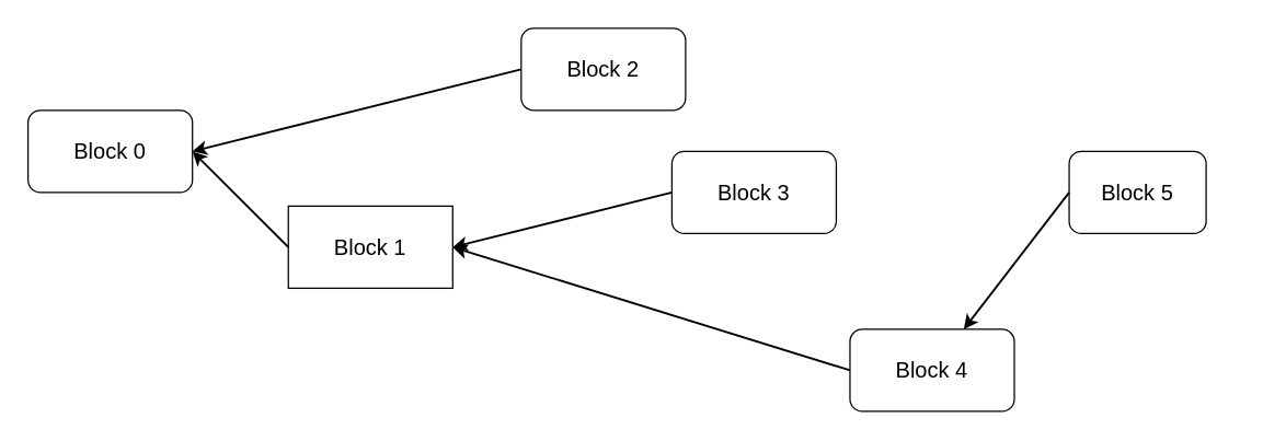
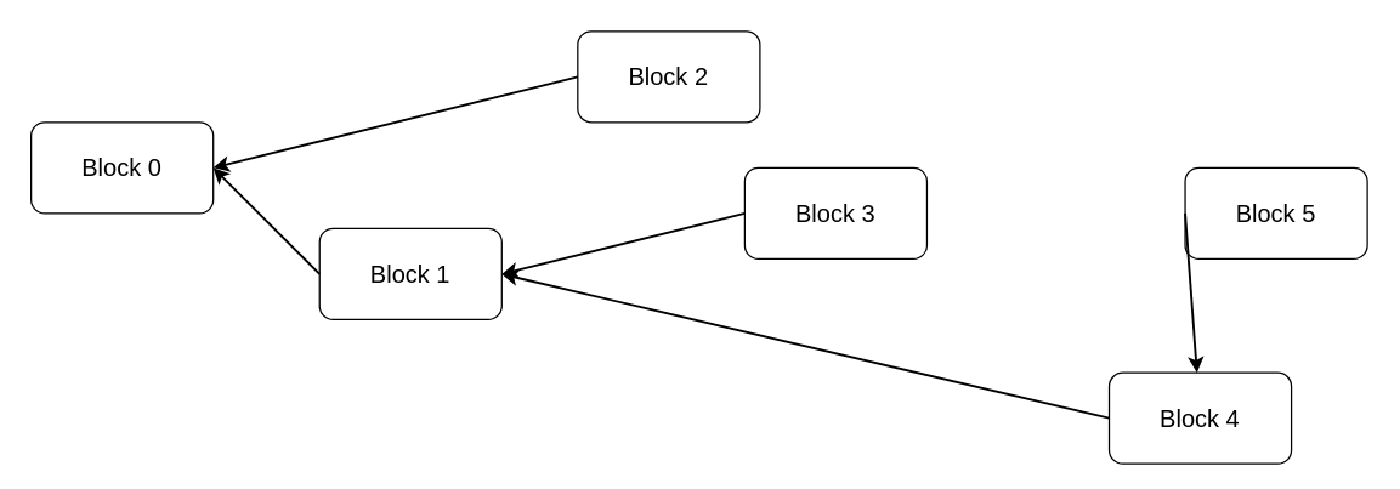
  <mxCell id="0" />
  <mxCell id="1" parent="0" />
  <mxCell id="2" value="&lt;font style=&quot;font-size: 16px;&quot;&gt;Block 0&lt;/font&gt;" style="rounded=1;whiteSpace=wrap;html=1;" vertex="1" parent="1"><mxGeometry y="80" width="120" height="60" as="geometry" x="20" /></mxCell>
- <mxCell id="3" value="&lt;span style=&quot;font-size: 16px;&quot;&gt;Block 1&lt;/span&gt;" style="whiteSpace=wrap;html=1;rounded=0;" vertex="1" parent="1"><mxGeometry x="210" y="150" width="120" height="60" as="geometry" /></mxCell>
+ <mxCell id="3" value="&lt;span style=&quot;font-size: 16px;&quot;&gt;Block 1&lt;/span&gt;" style="rounded=1;whiteSpace=wrap;html=1;" vertex="1" parent="1"><mxGeometry x="210" y="150" width="120" height="60" as="geometry" /></mxCell>
  <mxCell id="4" value="&lt;span style=&quot;font-size: 16px;&quot;&gt;Block 2&lt;/span&gt;" style="rounded=1;whiteSpace=wrap;html=1;" vertex="1" parent="1"><mxGeometry x="380" y="20" width="120" height="60" as="geometry" /></mxCell>
- <mxCell id="5" value="&lt;span style=&quot;font-size: 16px;&quot;&gt;Block 4&lt;/span&gt;" style="rounded=1;whiteSpace=wrap;html=1;" vertex="1" parent="1"><mxGeometry x="620" y="240" width="120" height="60" as="geometry" /></mxCell>
+ <mxCell id="5" value="&lt;span style=&quot;font-size: 16px;&quot;&gt;Block 4&lt;/span&gt;" style="rounded=1;whiteSpace=wrap;html=1;" vertex="1" parent="1"><mxGeometry x="730" y="245" width="120" height="60" as="geometry" /></mxCell>
  <mxCell id="6" value="&lt;span style=&quot;font-size: 16px;&quot;&gt;Block 3&lt;/span&gt;" style="rounded=1;whiteSpace=wrap;html=1;" vertex="1" parent="1"><mxGeometry x="490" y="110" width="120" height="60" as="geometry" /></mxCell>
- <mxCell id="7" value="&lt;span style=&quot;font-size: 16px;&quot;&gt;Block 5&lt;/span&gt;" style="rounded=1;whiteSpace=wrap;html=1;" vertex="1" parent="1"><mxGeometry x="780" y="110" width="100" height="60" as="geometry" /></mxCell>
+ <mxCell id="7" value="&lt;span style=&quot;font-size: 16px;&quot;&gt;Block 5&lt;/span&gt;" style="rounded=1;whiteSpace=wrap;html=1;" vertex="1" parent="1"><mxGeometry x="780" y="110" width="120" height="60" as="geometry" /></mxCell>
  <mxCell id="8" value="" style="endArrow=classic;html=1;rounded=0;fontSize=16;strokeWidth=1.5;exitX=0;exitY=0.5;exitDx=0;exitDy=0;entryX=1;entryY=0.5;entryDx=0;entryDy=0;" edge="1" parent="1" source="4" target="2"><mxGeometry width="50" height="50" relative="1" as="geometry"><mxPoint x="430" y="120" as="sourcePoint" /><mxPoint x="480" y="70" as="targetPoint" /></mxGeometry></mxCell>
  <mxCell id="9" value="" style="endArrow=classic;html=1;rounded=0;fontSize=16;strokeWidth=1.5;exitX=0;exitY=0.5;exitDx=0;exitDy=0;entryX=1;entryY=0.5;entryDx=0;entryDy=0;" edge="1" parent="1" source="3" target="2"><mxGeometry width="50" height="50" relative="1" as="geometry"><mxPoint x="340" y="60" as="sourcePoint" /><mxPoint x="150" y="120" as="targetPoint" /></mxGeometry></mxCell>
  <mxCell id="10" value="" style="endArrow=classic;html=1;rounded=0;fontSize=16;strokeWidth=1.5;exitX=0;exitY=0.5;exitDx=0;exitDy=0;entryX=1;entryY=0.5;entryDx=0;entryDy=0;" edge="1" parent="1" source="6" target="3"><mxGeometry width="50" height="50" relative="1" as="geometry"><mxPoint x="220" y="190" as="sourcePoint" /><mxPoint x="150" y="120" as="targetPoint" /></mxGeometry></mxCell>
  <mxCell id="11" value="" style="endArrow=classic;html=1;rounded=0;fontSize=16;strokeWidth=1.5;exitX=0;exitY=0.5;exitDx=0;exitDy=0;entryX=1;entryY=0.5;entryDx=0;entryDy=0;" edge="1" parent="1" source="5" target="3"><mxGeometry width="50" height="50" relative="1" as="geometry"><mxPoint x="500" y="150" as="sourcePoint" /><mxPoint x="340" y="190" as="targetPoint" /></mxGeometry></mxCell>
  <mxCell id="12" value="" style="endArrow=classic;html=1;rounded=0;fontSize=16;strokeWidth=1.5;exitX=0;exitY=0.5;exitDx=0;exitDy=0;" edge="1" parent="1" source="7" target="5"><mxGeometry width="50" height="50" relative="1" as="geometry"><mxPoint x="470" y="280" as="sourcePoint" /><mxPoint x="340" y="190" as="targetPoint" /></mxGeometry></mxCell>
